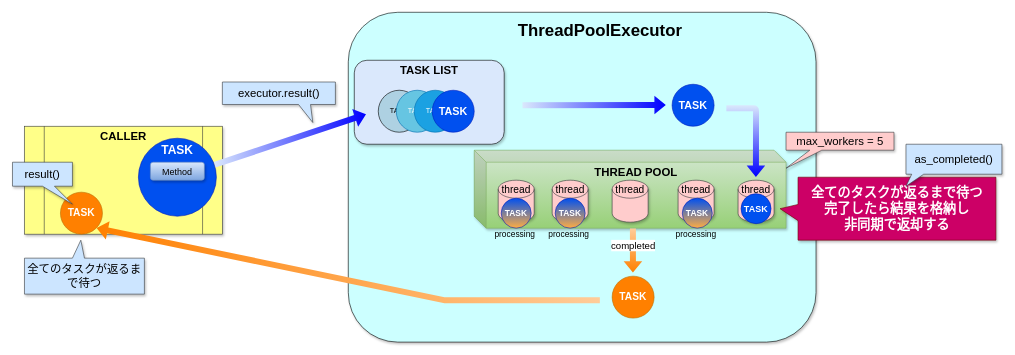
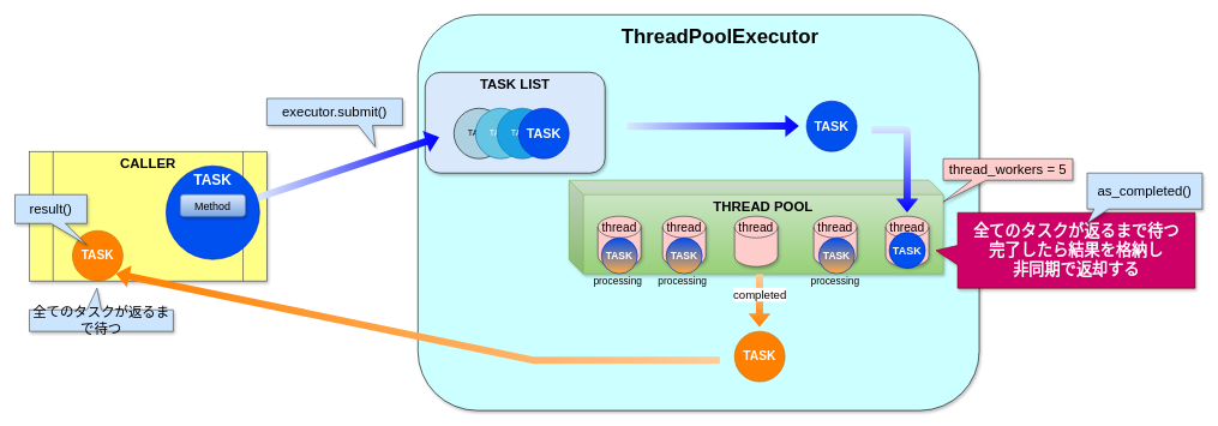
  <mxCell id="0" />
  <mxCell id="1" parent="0" />
  <mxCell id="2" value="" style="rounded=1;whiteSpace=wrap;html=1;shadow=1;fontSize=28;fillColor=#CCFFFF;" vertex="1" parent="1"><mxGeometry x="580" width="780" height="550" as="geometry" y="20" /></mxCell>
  <mxCell id="3" value="THREAD POOL" style="shape=cube;whiteSpace=wrap;html=1;boundedLbl=1;backgroundOutline=1;darkOpacity=0.05;darkOpacity2=0.1;shadow=1;fillColor=#d5e8d4;fontSize=19;gradientColor=#97d077;strokeColor=#82b366;verticalAlign=top;fontStyle=1" vertex="1" parent="1"><mxGeometry x="790" y="250" width="520" height="130" as="geometry" /></mxCell>
  <mxCell id="4" value="thread" style="shape=cylinder2;whiteSpace=wrap;html=1;boundedLbl=1;backgroundOutline=1;size=15;shadow=1;fillColor=#ffcccc;fontSize=17;strokeColor=#36393d;verticalAlign=top;" vertex="1" parent="1"><mxGeometry x="830" y="300" width="60" height="70" as="geometry" /></mxCell>
  <mxCell id="5" value="thread" style="shape=cylinder2;whiteSpace=wrap;html=1;boundedLbl=1;backgroundOutline=1;size=15;shadow=1;fillColor=#ffcccc;fontSize=17;strokeColor=#36393d;verticalAlign=top;" vertex="1" parent="1"><mxGeometry x="920" y="300" width="60" height="70" as="geometry" /></mxCell>
  <mxCell id="6" value="thread" style="shape=cylinder2;whiteSpace=wrap;html=1;boundedLbl=1;backgroundOutline=1;size=15;shadow=1;fillColor=#ffcccc;fontSize=17;strokeColor=#36393d;verticalAlign=top;" vertex="1" parent="1"><mxGeometry x="1020" y="300" width="60" height="70" as="geometry" /></mxCell>
  <mxCell id="7" value="thread" style="shape=cylinder2;whiteSpace=wrap;html=1;boundedLbl=1;backgroundOutline=1;size=15;shadow=1;fillColor=#ffcccc;fontSize=17;strokeColor=#36393d;verticalAlign=top;" vertex="1" parent="1"><mxGeometry x="1130" y="300" width="60" height="70" as="geometry" /></mxCell>
  <mxCell id="8" value="thread" style="shape=cylinder2;whiteSpace=wrap;html=1;boundedLbl=1;backgroundOutline=1;size=15;shadow=1;fillColor=#ffcccc;fontSize=17;strokeColor=#36393d;verticalAlign=top;" vertex="1" parent="1"><mxGeometry x="1230" y="300" width="60" height="70" as="geometry" /></mxCell>
- <mxCell id="9" value="max_workers = 5" style="shape=callout;whiteSpace=wrap;html=1;perimeter=calloutPerimeter;shadow=1;fillColor=#ffcccc;fontSize=19;position2=0;size=30;position=0.22;strokeColor=#36393d;" vertex="1" parent="1"><mxGeometry x="1310" y="220" width="180" height="60" as="geometry" /></mxCell>
+ <mxCell id="9" value="thread_workers = 5" style="shape=callout;whiteSpace=wrap;html=1;perimeter=calloutPerimeter;shadow=1;fillColor=#ffcccc;fontSize=19;position2=0;size=30;position=0.22;strokeColor=#36393d;" vertex="1" parent="1"><mxGeometry x="1310" y="220" width="180" height="60" as="geometry" /></mxCell>
  <mxCell id="10" value="TASK" style="ellipse;whiteSpace=wrap;html=1;aspect=fixed;fillColor=#0050ef;strokeColor=#001DBC;fontColor=#ffffff;fontStyle=1;fontSize=18;" vertex="1" parent="1"><mxGeometry x="1120" y="140" width="70" height="70" as="geometry" /></mxCell>
  <mxCell id="11" value="" style="shape=flexArrow;endArrow=classic;html=1;fontSize=19;fillColor=#dae8fc;gradientDirection=east;gradientColor=#0000FF;strokeColor=none;" edge="1" parent="1"><mxGeometry width="50" height="50" relative="1" as="geometry"><mxPoint x="870" y="175" as="sourcePoint" /><mxPoint x="1110" y="174.5" as="targetPoint" /></mxGeometry></mxCell>
  <mxCell id="12" value="" style="shape=flexArrow;endArrow=classic;html=1;fontSize=19;fillColor=#dae8fc;gradientDirection=south;gradientColor=#0000FF;strokeColor=none;" edge="1" parent="1"><mxGeometry width="50" height="50" relative="1" as="geometry"><mxPoint x="1210" y="180" as="sourcePoint" /><mxPoint x="1259.75" y="295" as="targetPoint" /><Array as="points"><mxPoint x="1260" y="180" /></Array></mxGeometry></mxCell>
  <mxCell id="13" value="TASK" style="ellipse;whiteSpace=wrap;html=1;aspect=fixed;strokeColor=#BD7000;fontColor=#ffffff;fillColor=#FF8000;fontSize=17;fontStyle=1" vertex="1" parent="1"><mxGeometry x="1020" y="460" width="70" height="70" as="geometry" /></mxCell>
  <mxCell id="14" value="completed" style="shape=flexArrow;endArrow=classic;html=1;fontSize=16;gradientDirection=south;strokeColor=none;gradientColor=#FF8000;fillColor=#FFCC99;" edge="1" parent="1"><mxGeometry x="-0.195" width="50" height="50" relative="1" as="geometry"><mxPoint x="1054.66" y="380" as="sourcePoint" /><mxPoint x="1054.66" y="454.5" as="targetPoint" /><mxPoint y="-1" as="offset" /></mxGeometry></mxCell>
- <mxCell id="15" value="executor.result()" style="shape=callout;whiteSpace=wrap;html=1;perimeter=calloutPerimeter;shadow=1;fillColor=#cce5ff;fontSize=19;position2=0.2;size=30;position=0.22;strokeColor=#36393d;direction=west;flipV=1;flipH=0;" vertex="1" parent="1"><mxGeometry x="370" y="136.25" width="188.5" height="67.5" as="geometry" /></mxCell>
+ <mxCell id="15" value="executor.submit()" style="shape=callout;whiteSpace=wrap;html=1;perimeter=calloutPerimeter;shadow=1;fillColor=#cce5ff;fontSize=19;position2=0.2;size=30;position=0.22;strokeColor=#36393d;direction=west;flipV=1;flipH=0;" vertex="1" parent="1"><mxGeometry x="370" y="136.25" width="188.5" height="67.5" as="geometry" /></mxCell>
  <mxCell id="16" value="CALLER" style="shape=process;whiteSpace=wrap;html=1;backgroundOutline=1;shadow=1;fillColor=#ffff88;fontSize=19;verticalAlign=top;fontStyle=1;strokeColor=#36393d;" vertex="1" parent="1"><mxGeometry x="40" y="210" width="330" height="180" as="geometry" /></mxCell>
  <mxCell id="17" value="TASK" style="ellipse;whiteSpace=wrap;html=1;aspect=fixed;strokeColor=#BD7000;fontColor=#ffffff;fillColor=#FF8000;fontStyle=1;fontSize=17;" vertex="1" parent="1"><mxGeometry x="100" y="320" width="70" height="70" as="geometry" /></mxCell>
  <mxCell id="18" value="result()" style="shape=callout;whiteSpace=wrap;html=1;perimeter=calloutPerimeter;shadow=1;fillColor=#cce5ff;fontSize=19;position2=1;size=30;position=0.5;strokeColor=#36393d;base=20;" vertex="1" parent="1"><mxGeometry x="20" y="270" width="100" height="70" as="geometry" /></mxCell>
  <mxCell id="19" value="全てのタスクが返るまで待つ&lt;br&gt;完了したら結果を格納し&lt;br&gt;非同期で返却する" style="shape=callout;whiteSpace=wrap;html=1;perimeter=calloutPerimeter;shadow=1;fontSize=22;position2=0.5;size=30;position=0.31;strokeColor=#6F0000;base=27;flipH=0;flipV=1;direction=south;fontColor=#ffffff;fillColor=#CC0066;fontStyle=1" vertex="1" parent="1"><mxGeometry x="1300" y="295" width="360" height="105" as="geometry" /></mxCell>
  <mxCell id="20" value="ThreadPoolExecutor" style="text;html=1;strokeColor=none;fillColor=none;align=center;verticalAlign=middle;whiteSpace=wrap;rounded=0;shadow=1;fontSize=28;fontStyle=1" vertex="1" parent="1"><mxGeometry x="840" y="30" width="320" height="40" as="geometry" /></mxCell>
  <mxCell id="21" value="" style="group;fontStyle=1;fontSize=17;" vertex="1" connectable="0" parent="1"><mxGeometry x="590" y="100" width="250" height="140" as="geometry" /></mxCell>
  <mxCell id="22" value="TASK LIST" style="rounded=1;whiteSpace=wrap;html=1;fillColor=#dae8fc;verticalAlign=top;fontStyle=1;fontSize=19;shadow=1;" vertex="1" parent="21"><mxGeometry width="250" height="140" as="geometry" /></mxCell>
  <mxCell id="23" value="TASK" style="ellipse;whiteSpace=wrap;html=1;aspect=fixed;fillColor=#AED1E2;" vertex="1" parent="21"><mxGeometry x="40" y="50" width="70" height="70" as="geometry" /></mxCell>
  <mxCell id="24" value="TASK" style="ellipse;whiteSpace=wrap;html=1;aspect=fixed;strokeColor=#006EAF;fontColor=#ffffff;fillColor=#66C5E2;" vertex="1" parent="21"><mxGeometry x="70" y="50" width="70" height="70" as="geometry" /></mxCell>
  <mxCell id="25" value="TASK" style="ellipse;whiteSpace=wrap;html=1;aspect=fixed;fillColor=#1ba1e2;strokeColor=#006EAF;fontColor=#ffffff;" vertex="1" parent="21"><mxGeometry x="100" y="50" width="70" height="70" as="geometry" /></mxCell>
  <mxCell id="26" value="TASK" style="ellipse;whiteSpace=wrap;html=1;aspect=fixed;fillColor=#0050ef;strokeColor=#001DBC;fontColor=#ffffff;fontStyle=1;fontSize=18;" vertex="1" parent="21"><mxGeometry x="130" y="50" width="70" height="70" as="geometry" /></mxCell>
  <mxCell id="27" value="" style="shape=flexArrow;endArrow=classic;html=1;fontSize=19;gradientDirection=west;strokeColor=none;gradientColor=#FF8000;fillColor=#FFCC99;entryX=1;entryY=1;entryDx=0;entryDy=0;" edge="1" parent="1" target="17"><mxGeometry width="50" height="50" relative="1" as="geometry"><mxPoint x="1000" y="500" as="sourcePoint" /><mxPoint y="420" as="targetPoint" x="310" /><Array as="points"><mxPoint x="740" y="500" /></Array></mxGeometry></mxCell>
  <mxCell id="28" value="" style="shape=flexArrow;endArrow=classic;html=1;fontSize=19;fillColor=#dae8fc;gradientDirection=east;gradientColor=#0000FF;strokeColor=none;" edge="1" parent="1" source="30"><mxGeometry width="50" height="50" relative="1" as="geometry"><mxPoint x="380" y="280" as="sourcePoint" /><mxPoint x="610" y="190" as="targetPoint" /></mxGeometry></mxCell>
  <mxCell id="29" value="" style="group" vertex="1" connectable="0" parent="1"><mxGeometry x="230" y="230" width="130" height="130" as="geometry" /></mxCell>
  <mxCell id="30" value="TASK" style="ellipse;whiteSpace=wrap;html=1;aspect=fixed;fillColor=#0050ef;strokeColor=#001DBC;fontColor=#ffffff;fontStyle=1;fontSize=20;verticalAlign=top;" vertex="1" parent="29"><mxGeometry width="130" height="130" as="geometry" /></mxCell>
  <mxCell id="31" value="Method" style="rounded=1;whiteSpace=wrap;html=1;shadow=1;fillColor=#dae8fc;gradientColor=#7ea6e0;fontSize=15;strokeColor=#6c8ebf;fontStyle=0" vertex="1" parent="29"><mxGeometry x="20" y="40" width="90" height="30" as="geometry" /></mxCell>
  <mxCell id="32" value="as_completed()" style="shape=callout;whiteSpace=wrap;html=1;perimeter=calloutPerimeter;shadow=1;fillColor=#cce5ff;fontSize=19;position2=0;size=20;position=0.06;strokeColor=#36393d;base=20;" vertex="1" parent="1"><mxGeometry x="1510" y="240" width="160" height="70" as="geometry" /></mxCell>
- <mxCell id="33" value="全てのタスクが返るまで待つ" style="shape=callout;whiteSpace=wrap;html=1;perimeter=calloutPerimeter;shadow=1;fillColor=#cce5ff;fontSize=19;position2=0.53;size=30;position=0.5;strokeColor=#36393d;base=20;direction=east;flipV=1;flipH=1;" vertex="1" parent="1"><mxGeometry x="40" y="400" width="200" height="90" as="geometry" /></mxCell>
+ <mxCell id="33" value="全てのタスクが返るまで待つ" style="shape=callout;whiteSpace=wrap;html=1;perimeter=calloutPerimeter;shadow=1;fillColor=#cce5ff;fontSize=19;position2=0.53;size=30;position=0.5;strokeColor=#36393d;base=20;direction=east;flipV=1;flipH=1;" vertex="1" parent="1"><mxGeometry x="40" y="400" width="200" height="60" as="geometry" /></mxCell>
  <mxCell id="34" value="TASK" style="ellipse;whiteSpace=wrap;html=1;aspect=fixed;fillColor=#0050ef;strokeColor=#001DBC;fontColor=#ffffff;fontStyle=1;fontSize=14;gradientColor=#FFAD42;gradientDirection=south;" vertex="1" parent="1"><mxGeometry x="1137" y="330" width="50" height="50" as="geometry" /></mxCell>
  <mxCell id="35" value="processing" style="text;html=1;strokeColor=none;fillColor=none;align=center;verticalAlign=middle;whiteSpace=wrap;rounded=0;shadow=1;fontSize=14;" vertex="1" parent="1"><mxGeometry x="1140" y="380" width="40" height="20" as="geometry" /></mxCell>
  <mxCell id="36" value="TASK" style="ellipse;whiteSpace=wrap;html=1;aspect=fixed;fillColor=#0050ef;strokeColor=#001DBC;fontColor=#ffffff;fontStyle=1;fontSize=15;" vertex="1" parent="1"><mxGeometry x="1235" y="322.5" width="50" height="50" as="geometry" /></mxCell>
  <mxCell id="37" value="TASK" style="ellipse;whiteSpace=wrap;html=1;aspect=fixed;fillColor=#0050ef;strokeColor=#001DBC;fontColor=#ffffff;fontStyle=1;fontSize=14;gradientColor=#FFAD42;gradientDirection=south;" vertex="1" parent="1"><mxGeometry x="925" y="330" width="50" height="50" as="geometry" /></mxCell>
  <mxCell id="38" value="processing" style="text;html=1;strokeColor=none;fillColor=none;align=center;verticalAlign=middle;whiteSpace=wrap;rounded=0;shadow=1;fontSize=14;" vertex="1" parent="1"><mxGeometry x="928" y="380" width="40" height="20" as="geometry" /></mxCell>
  <mxCell id="39" value="TASK" style="ellipse;whiteSpace=wrap;html=1;aspect=fixed;fillColor=#0050ef;strokeColor=#001DBC;fontColor=#ffffff;fontStyle=1;fontSize=14;gradientColor=#FFAD42;gradientDirection=south;" vertex="1" parent="1"><mxGeometry x="835" y="330" width="50" height="50" as="geometry" /></mxCell>
  <mxCell id="40" value="processing" style="text;html=1;strokeColor=none;fillColor=none;align=center;verticalAlign=middle;whiteSpace=wrap;rounded=0;shadow=1;fontSize=14;" vertex="1" parent="1"><mxGeometry x="838" y="380" width="40" height="20" as="geometry" /></mxCell>
